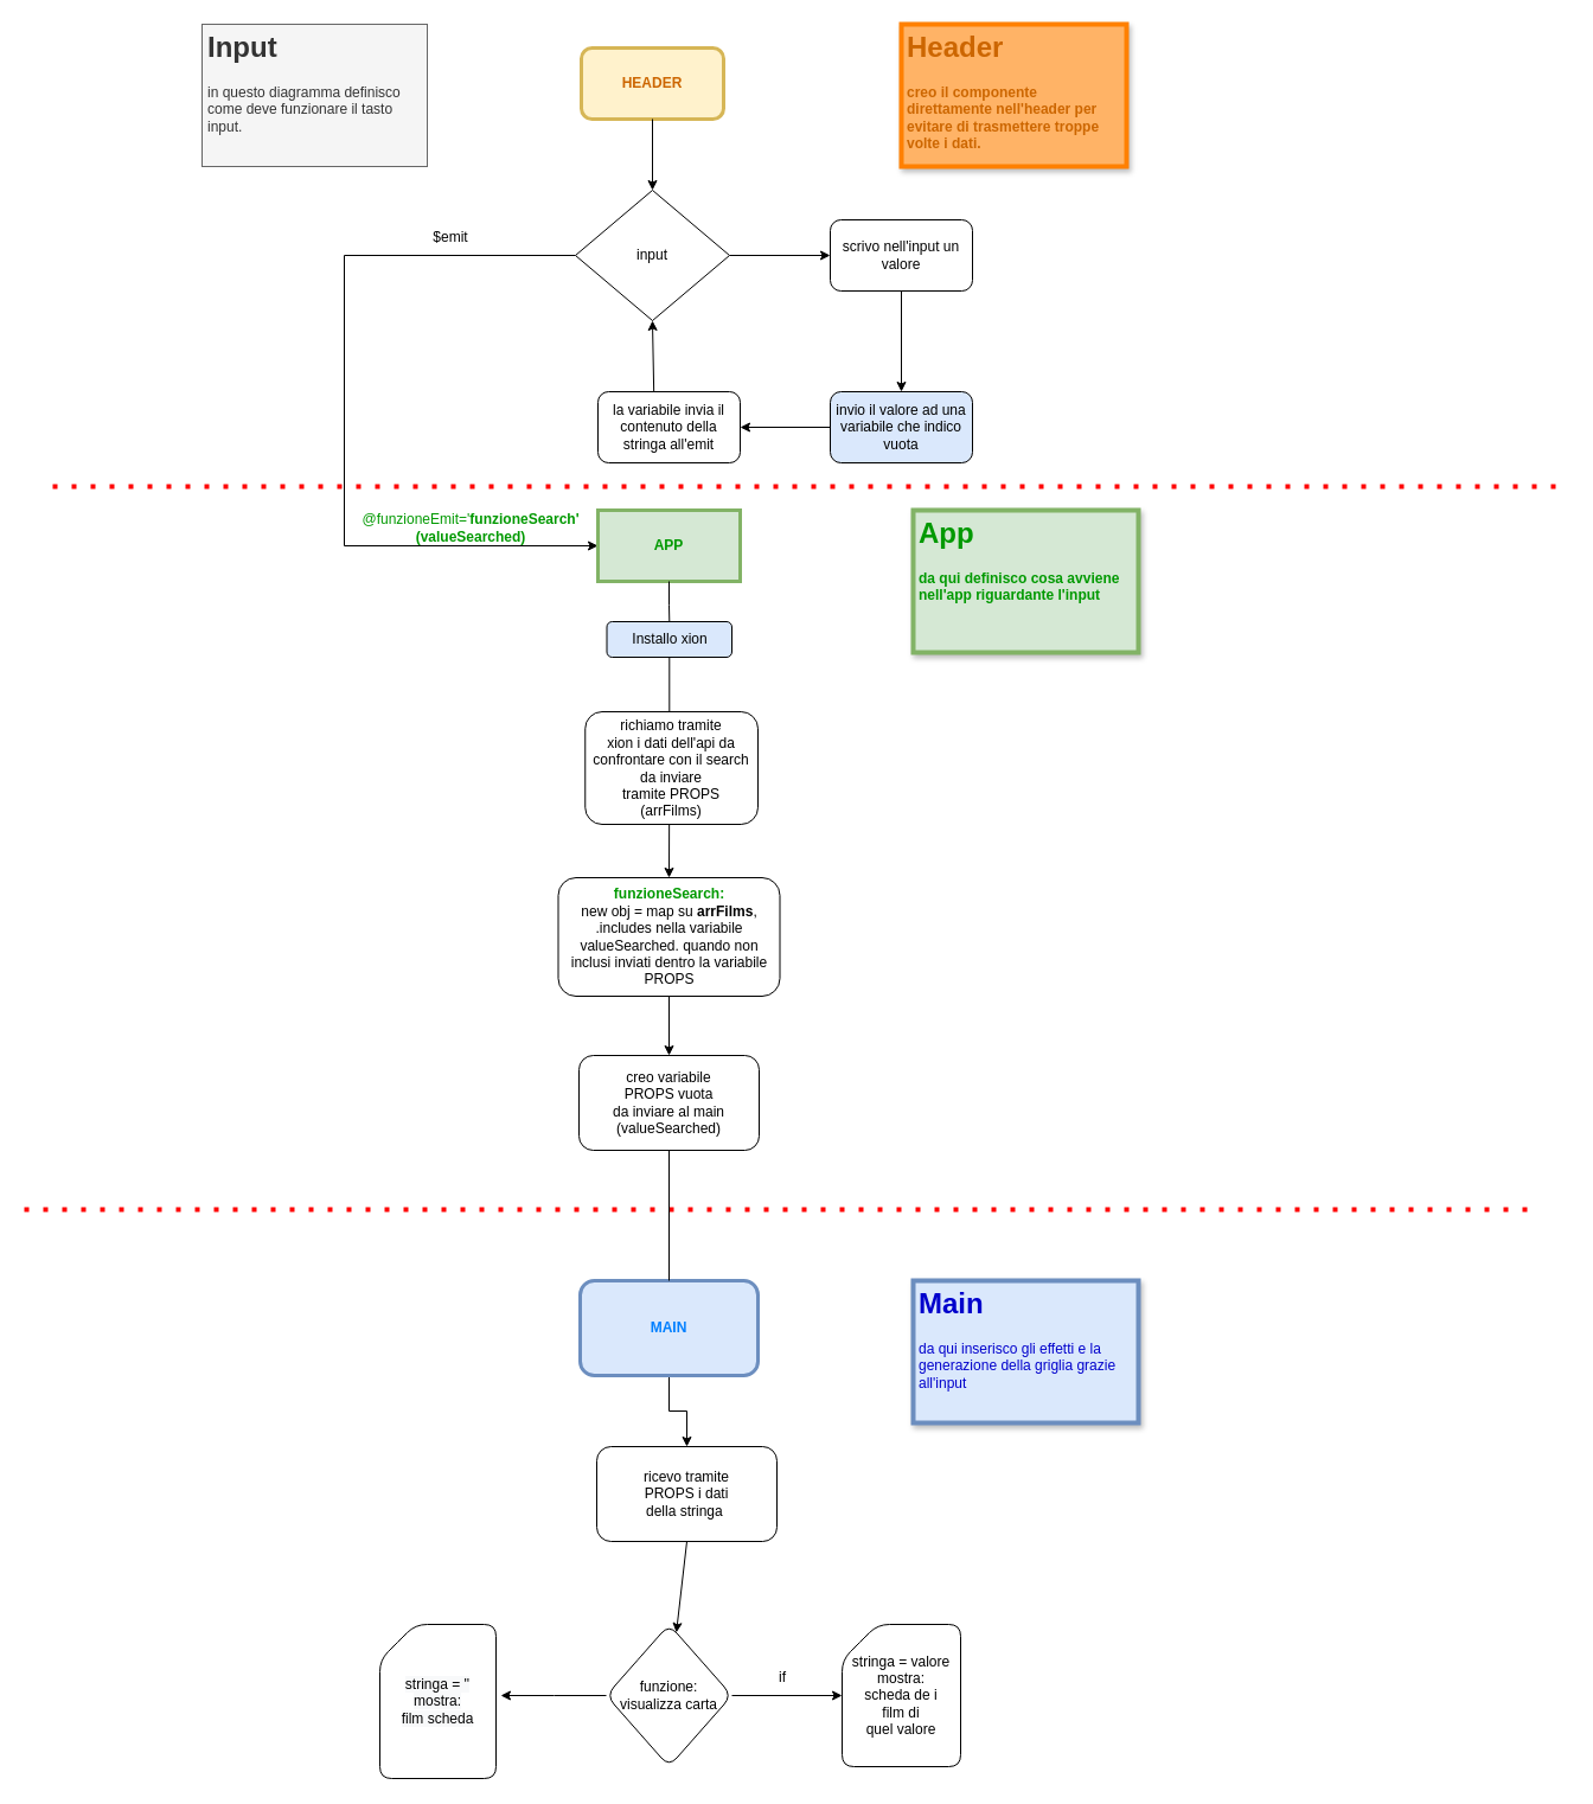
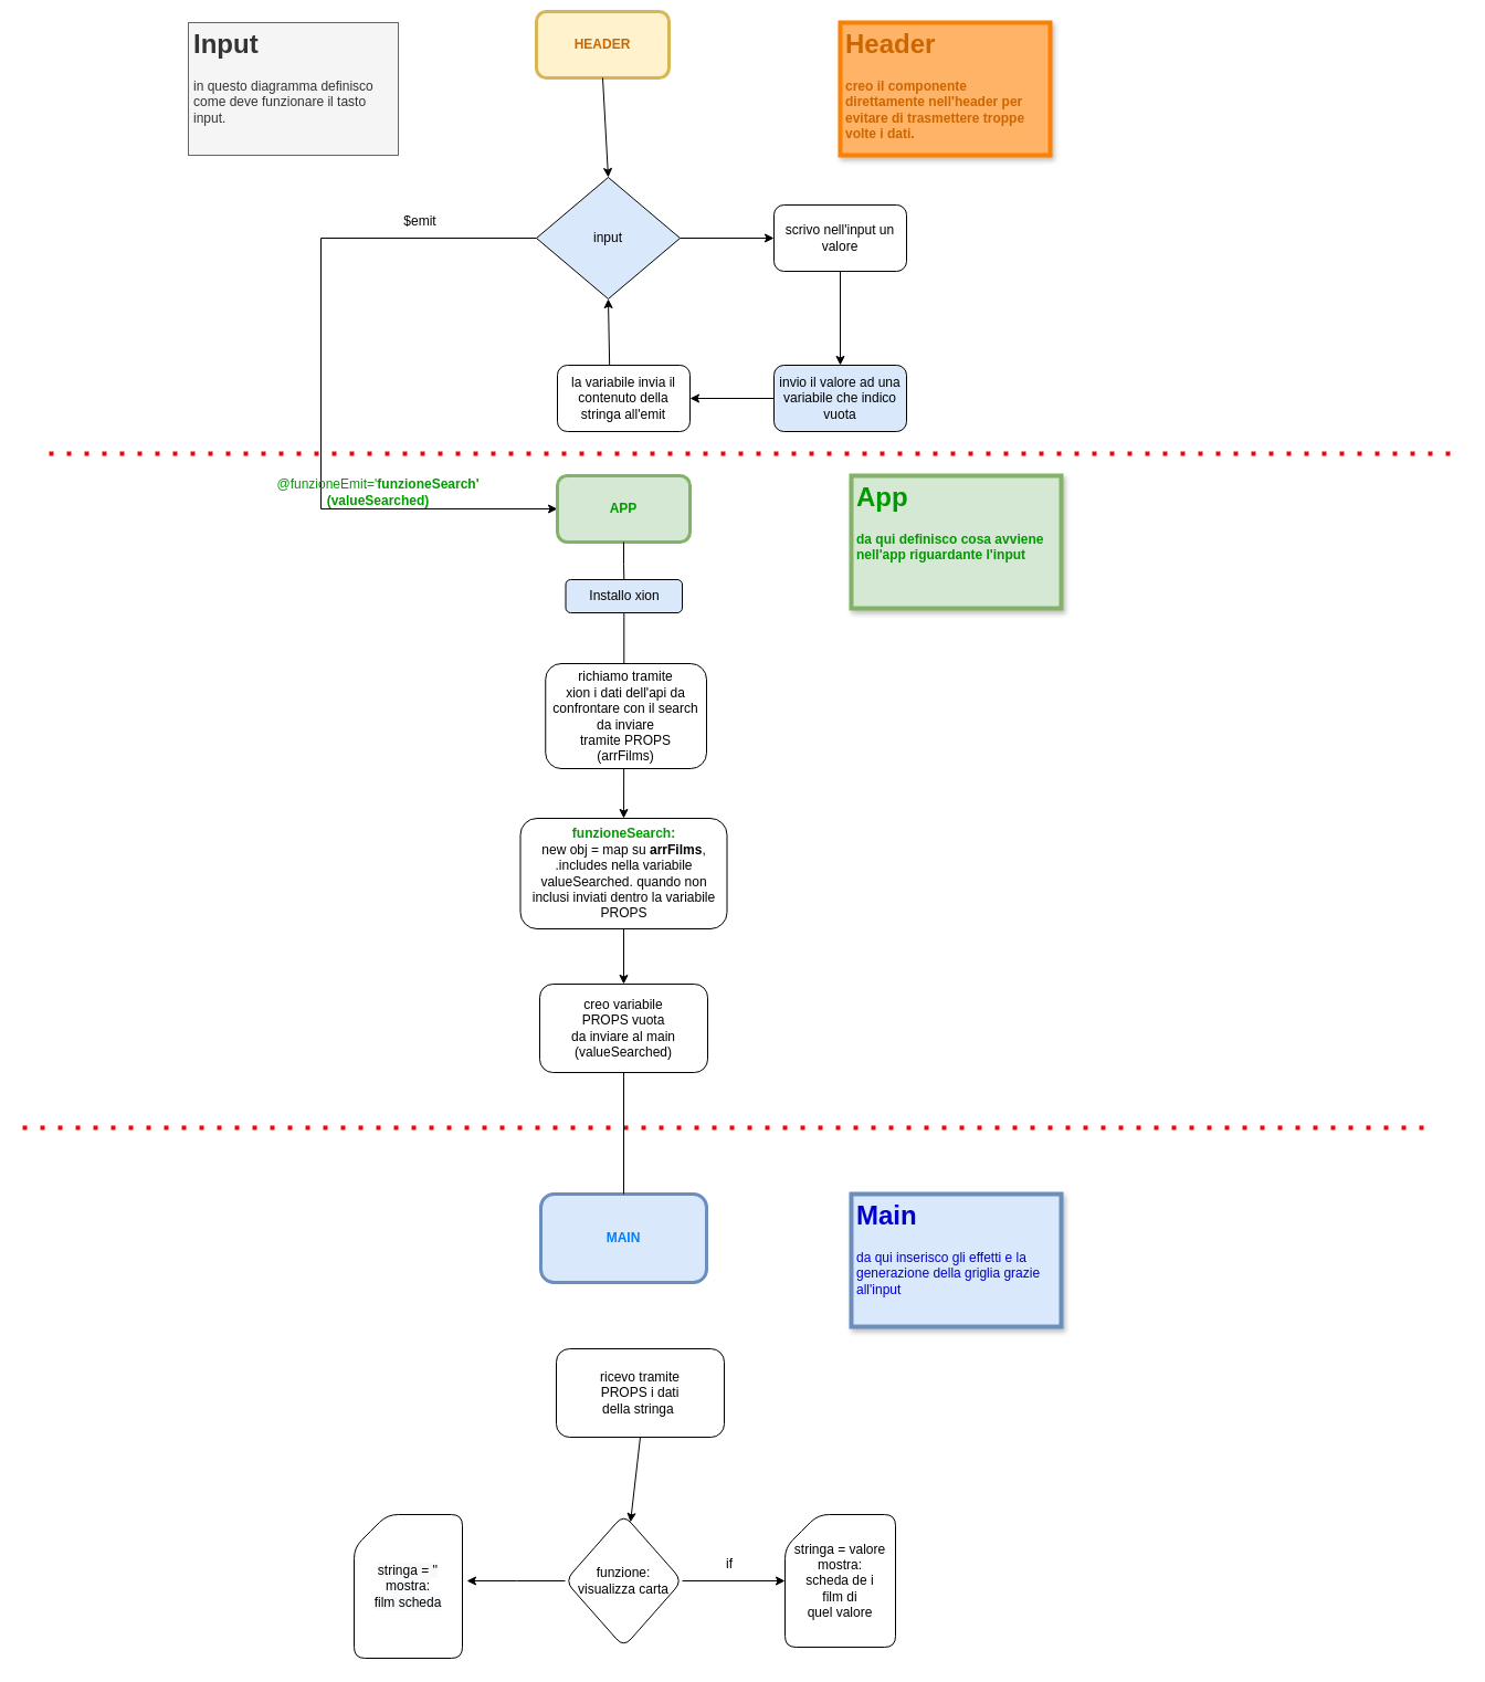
  <mxCell id="0" />
  <mxCell id="1" parent="0" />
- <mxCell id="2" value="HEADER" style="rounded=1;whiteSpace=wrap;html=1;fillColor=#fff2cc;strokeColor=#d6b656;strokeWidth=3;fontColor=#CC6600;fontStyle=1" vertex="1" parent="1"><mxGeometry x="490" y="40" width="120" height="60" as="geometry" /></mxCell>
+ <mxCell id="2" value="HEADER" style="rounded=1;whiteSpace=wrap;html=1;fillColor=#fff2cc;strokeColor=#d6b656;strokeWidth=3;fontColor=#CC6600;fontStyle=1" vertex="1" parent="1"><mxGeometry x="485" y="10" width="120" height="60" as="geometry" /></mxCell>
  <mxCell id="3" value="" style="endArrow=classic;html=1;rounded=0;exitX=0.5;exitY=1;exitDx=0;exitDy=0;" edge="1" parent="1" source="2"><mxGeometry width="50" height="50" relative="1" as="geometry"><mxPoint x="540" y="330" as="sourcePoint" /><mxPoint x="550" y="160" as="targetPoint" /></mxGeometry></mxCell>
  <mxCell id="4" value="" style="edgeStyle=orthogonalEdgeStyle;rounded=0;orthogonalLoop=1;jettySize=auto;html=1;fontFamily=Helvetica;fontSize=12;fontColor=default;exitX=1;exitY=0.5;exitDx=0;exitDy=0;" edge="1" parent="1" source="6" target="9"><mxGeometry relative="1" as="geometry" /></mxCell>
  <mxCell id="5" value="" style="edgeStyle=orthogonalEdgeStyle;rounded=0;orthogonalLoop=1;jettySize=auto;html=1;fontFamily=Helvetica;fontSize=12;fontColor=default;" edge="1" parent="1" source="6" target="15"><mxGeometry relative="1" as="geometry"><Array as="points"><mxPoint x="290" y="215" /><mxPoint x="290" y="460" /></Array></mxGeometry></mxCell>
- <mxCell id="6" value="input" style="rhombus;whiteSpace=wrap;html=1;" vertex="1" parent="1"><mxGeometry x="485" y="160" width="130" height="110" as="geometry" /></mxCell>
+ <mxCell id="6" value="input" style="rhombus;whiteSpace=wrap;html=1;fillColor=#dae8fc;" vertex="1" parent="1"><mxGeometry x="485" y="160" width="130" height="110" as="geometry" /></mxCell>
  <mxCell id="7" value="&lt;h1&gt;Input&lt;/h1&gt;&lt;div&gt;in questo diagramma definisco come deve funzionare il tasto input.&lt;/div&gt;" style="text;html=1;strokeColor=#666666;fillColor=#f5f5f5;spacing=5;spacingTop=-20;whiteSpace=wrap;overflow=hidden;rounded=0;fontColor=#333333;" vertex="1" parent="1"><mxGeometry x="170" y="20" width="190" height="120" as="geometry" /></mxCell>
  <mxCell id="8" value="" style="edgeStyle=orthogonalEdgeStyle;rounded=0;orthogonalLoop=1;jettySize=auto;html=1;fontFamily=Helvetica;fontSize=12;fontColor=default;" edge="1" parent="1" source="9" target="11"><mxGeometry relative="1" as="geometry" /></mxCell>
  <mxCell id="9" value="scrivo nell'input un valore" style="rounded=1;whiteSpace=wrap;html=1;" vertex="1" parent="1"><mxGeometry x="700" y="185" width="120" height="60" as="geometry" /></mxCell>
  <mxCell id="10" value="" style="edgeStyle=orthogonalEdgeStyle;rounded=0;orthogonalLoop=1;jettySize=auto;html=1;fontFamily=Helvetica;fontSize=12;fontColor=default;" edge="1" parent="1" source="11" target="12"><mxGeometry relative="1" as="geometry" /></mxCell>
  <mxCell id="11" value="invio il valore ad una variabile che indico vuota" style="rounded=1;whiteSpace=wrap;html=1;fillColor=#dae8fc;" vertex="1" parent="1"><mxGeometry x="700" y="330" width="120" height="60" as="geometry" /></mxCell>
  <mxCell id="12" value="la variabile invia il contenuto della stringa all'emit" style="rounded=1;whiteSpace=wrap;html=1;" vertex="1" parent="1"><mxGeometry x="504" y="330" width="120" height="60" as="geometry" /></mxCell>
  <mxCell id="13" value="" style="endArrow=classic;html=1;rounded=0;fontFamily=Helvetica;fontSize=12;fontColor=default;entryX=0.5;entryY=1;entryDx=0;entryDy=0;exitX=0.393;exitY=-0.003;exitDx=0;exitDy=0;exitPerimeter=0;" edge="1" parent="1" source="12" target="6"><mxGeometry width="50" height="50" relative="1" as="geometry"><mxPoint x="560" y="330" as="sourcePoint" /><mxPoint x="590" y="330" as="targetPoint" /></mxGeometry></mxCell>
  <mxCell id="14" value="" style="edgeStyle=orthogonalEdgeStyle;rounded=0;orthogonalLoop=1;jettySize=auto;html=1;fontFamily=Helvetica;fontSize=12;fontColor=#009900;startArrow=none;" edge="1" parent="1" source="34" target="23"><mxGeometry relative="1" as="geometry" /></mxCell>
- <mxCell id="15" value="APP" style="whiteSpace=wrap;html=1;fillColor=#d5e8d4;strokeColor=#82b366;strokeWidth=3;glass=0;sketch=0;shadow=0;fontColor=#009900;fontStyle=1;rounded=0;" vertex="1" parent="1"><mxGeometry x="504" y="430" width="120" height="60" as="geometry" /></mxCell>
+ <mxCell id="15" value="APP" style="whiteSpace=wrap;html=1;fillColor=#d5e8d4;strokeColor=#82b366;strokeWidth=3;glass=0;rounded=1;sketch=0;shadow=0;fontColor=#009900;fontStyle=1" vertex="1" parent="1"><mxGeometry x="504" y="430" width="120" height="60" as="geometry" /></mxCell>
  <mxCell id="16" value="&lt;h1&gt;&lt;font&gt;Header&lt;/font&gt;&lt;/h1&gt;&lt;p&gt;&lt;b&gt;&lt;font&gt;creo il componente direttamente nell'header per evitare di trasmettere troppe volte i dati.&lt;/font&gt;&lt;/b&gt;&lt;/p&gt;" style="text;html=1;spacing=5;spacingTop=-20;whiteSpace=wrap;overflow=hidden;rounded=0;shadow=1;glass=0;sketch=0;fontFamily=Helvetica;fontSize=12;strokeWidth=4;fillColor=#FFB366;fontColor=#CC6600;strokeColor=#FF8000;" vertex="1" parent="1"><mxGeometry x="760" y="20" width="190" height="120" as="geometry" /></mxCell>
  <mxCell id="17" value="$emit" style="text;html=1;strokeColor=none;fillColor=none;align=center;verticalAlign=middle;whiteSpace=wrap;rounded=0;shadow=1;glass=0;sketch=0;fontFamily=Helvetica;fontSize=12;fontColor=default;" vertex="1" parent="1"><mxGeometry x="350" y="185" width="60" height="30" as="geometry" /></mxCell>
  <mxCell id="18" value="&lt;h1&gt;&lt;font color=&quot;#009900&quot;&gt;App&lt;/font&gt;&lt;/h1&gt;&lt;div&gt;&lt;b&gt;&lt;font color=&quot;#009900&quot;&gt;da qui definisco cosa avviene nell'app riguardante l'input&lt;/font&gt;&lt;/b&gt;&lt;/div&gt;" style="text;html=1;strokeColor=#82b366;fillColor=#d5e8d4;spacing=5;spacingTop=-20;whiteSpace=wrap;overflow=hidden;rounded=0;shadow=1;glass=0;sketch=0;fontFamily=Helvetica;fontSize=12;strokeWidth=4;" vertex="1" parent="1"><mxGeometry x="770" y="430" width="190" height="120" as="geometry" /></mxCell>
- <mxCell id="19" value="@funzioneEmit='&lt;b&gt;funzioneSearch' (valueSearched)&lt;/b&gt;" style="text;html=1;strokeColor=none;fillColor=none;align=center;verticalAlign=middle;whiteSpace=wrap;rounded=0;shadow=0;glass=0;sketch=0;fontFamily=Helvetica;fontSize=12;fontColor=#009900;" vertex="1" parent="1"><mxGeometry x="302" y="430" width="190" height="30" as="geometry" /></mxCell>
- <mxCell id="20" value="" style="edgeStyle=orthogonalEdgeStyle;rounded=0;orthogonalLoop=1;jettySize=auto;html=1;fontFamily=Helvetica;fontSize=12;fontColor=#0000CC;strokeColor=#000000;strokeWidth=1;startArrow=none;" edge="1" parent="1" source="32" target="27"><mxGeometry relative="1" as="geometry" /></mxCell>
+ <mxCell id="19" value="@funzioneEmit='&lt;b&gt;funzioneSearch' (valueSearched)&lt;/b&gt;" style="text;html=1;strokeColor=none;fillColor=none;align=center;verticalAlign=middle;whiteSpace=wrap;rounded=0;shadow=0;glass=0;sketch=0;fontFamily=Helvetica;fontSize=12;fontColor=#009900;" vertex="1" parent="1"><mxGeometry x="247" y="430" width="190" height="30" as="geometry" /></mxCell>
  <mxCell id="21" value="creo variabile &lt;br&gt;PROPS vuota &lt;br&gt;da inviare al main (valueSearched)" style="whiteSpace=wrap;html=1;fillColor=#FFFFFF;strokeColor=#000000;fontColor=#000000;strokeWidth=1;glass=0;rounded=1;sketch=0;shadow=0;" vertex="1" parent="1"><mxGeometry x="488" y="890" width="152" height="80" as="geometry" /></mxCell>
  <mxCell id="22" value="" style="edgeStyle=orthogonalEdgeStyle;rounded=0;orthogonalLoop=1;jettySize=auto;html=1;fontFamily=Helvetica;fontSize=12;fontColor=#009900;" edge="1" parent="1" source="23" target="21"><mxGeometry relative="1" as="geometry" /></mxCell>
  <mxCell id="23" value="&lt;font color=&quot;#009900&quot;&gt;&lt;b&gt;funzioneSearch:&lt;br&gt;&lt;/b&gt;&lt;/font&gt;new obj = map su &lt;b&gt;arrFilms&lt;/b&gt;, .includes nella variabile valueSearched. quando non inclusi inviati dentro la variabile PROPS" style="whiteSpace=wrap;html=1;fillColor=#FFFFFF;strokeColor=#000000;fontColor=#000000;strokeWidth=1;glass=0;rounded=1;sketch=0;shadow=0;" vertex="1" parent="1"><mxGeometry x="470.5" y="740" width="187" height="100" as="geometry" /></mxCell>
  <mxCell id="24" value="" style="endArrow=none;dashed=1;html=1;dashPattern=1 3;strokeWidth=4;rounded=0;fontFamily=Helvetica;fontSize=12;fontColor=#009900;strokeColor=#FF0000;" edge="1" parent="1"><mxGeometry width="50" height="50" relative="1" as="geometry"><mxPoint x="44" y="410" as="sourcePoint" /><mxPoint x="1321.6" y="410" as="targetPoint" /></mxGeometry></mxCell>
  <mxCell id="25" value="" style="endArrow=none;dashed=1;html=1;dashPattern=1 3;strokeWidth=4;rounded=0;fontFamily=Helvetica;fontSize=12;fontColor=#009900;strokeColor=#FF0000;" edge="1" parent="1"><mxGeometry width="50" height="50" relative="1" as="geometry"><mxPoint x="20" y="1020" as="sourcePoint" /><mxPoint x="1290" y="1020" as="targetPoint" /></mxGeometry></mxCell>
  <mxCell id="26" value="&lt;h1&gt;&lt;font color=&quot;#0000cc&quot;&gt;Main&lt;/font&gt;&lt;/h1&gt;&lt;div&gt;&lt;font color=&quot;#0000cc&quot;&gt;da qui inserisco gli effetti e la generazione della griglia grazie all'input&lt;/font&gt;&lt;/div&gt;" style="text;html=1;strokeColor=#6c8ebf;fillColor=#dae8fc;spacing=5;spacingTop=-20;whiteSpace=wrap;overflow=hidden;rounded=0;shadow=1;glass=0;sketch=0;fontFamily=Helvetica;fontSize=12;strokeWidth=4;" vertex="1" parent="1"><mxGeometry x="770" y="1080" width="190" height="120" as="geometry" /></mxCell>
  <mxCell id="27" value="ricevo tramite &lt;br&gt;PROPS i dati &lt;br&gt;della stringa&amp;nbsp;" style="whiteSpace=wrap;html=1;fillColor=#FFFFFF;strokeColor=#000000;fontColor=#000000;strokeWidth=1;glass=0;rounded=1;sketch=0;shadow=0;" vertex="1" parent="1"><mxGeometry x="503" y="1220" width="152" height="80" as="geometry" /></mxCell>
  <mxCell id="28" value="" style="endArrow=classic;html=1;rounded=0;fontFamily=Helvetica;fontSize=12;fontColor=#0000CC;strokeColor=#000000;strokeWidth=1;exitX=0.5;exitY=1;exitDx=0;exitDy=0;" edge="1" parent="1" source="27" target="31"><mxGeometry width="50" height="50" relative="1" as="geometry"><mxPoint x="610" y="1230" as="sourcePoint" /><mxPoint x="564" y="1240" as="targetPoint" /></mxGeometry></mxCell>
  <mxCell id="29" value="" style="edgeStyle=orthogonalEdgeStyle;rounded=0;orthogonalLoop=1;jettySize=auto;html=1;fontFamily=Helvetica;fontSize=12;fontColor=#0000CC;strokeColor=#000000;strokeWidth=1;" edge="1" parent="1" source="31"><mxGeometry relative="1" as="geometry"><mxPoint x="422" y="1430" as="targetPoint" /></mxGeometry></mxCell>
  <mxCell id="30" value="" style="edgeStyle=orthogonalEdgeStyle;rounded=0;orthogonalLoop=1;jettySize=auto;html=1;fontFamily=Helvetica;fontSize=12;fontColor=#0000CC;strokeColor=#000000;strokeWidth=1;" edge="1" parent="1" source="31"><mxGeometry relative="1" as="geometry"><mxPoint x="710" y="1430" as="targetPoint" /></mxGeometry></mxCell>
  <mxCell id="31" value="&lt;font color=&quot;#000000&quot;&gt;funzione:&lt;br&gt;visualizza carta&lt;/font&gt;" style="rhombus;whiteSpace=wrap;html=1;rounded=1;shadow=0;glass=0;sketch=0;fontFamily=Helvetica;fontSize=12;fontColor=#0000CC;strokeColor=#000000;strokeWidth=1;fillColor=#FFFFFF;" vertex="1" parent="1"><mxGeometry x="511" y="1370" width="106" height="120" as="geometry" /></mxCell>
  <mxCell id="32" value="&lt;b&gt;&lt;font color=&quot;#007fff&quot;&gt;MAIN&lt;/font&gt;&lt;/b&gt;" style="rounded=1;whiteSpace=wrap;html=1;shadow=0;glass=0;sketch=0;fontFamily=Helvetica;fontSize=12;strokeColor=#6c8ebf;strokeWidth=3;fillColor=#dae8fc;" vertex="1" parent="1"><mxGeometry x="489" y="1080" width="150" height="80" as="geometry" /></mxCell>
  <mxCell id="33" value="" style="edgeStyle=orthogonalEdgeStyle;rounded=0;orthogonalLoop=1;jettySize=auto;html=1;fontFamily=Helvetica;fontSize=12;fontColor=#0000CC;strokeColor=#000000;strokeWidth=1;endArrow=none;" edge="1" parent="1" source="21" target="32"><mxGeometry relative="1" as="geometry"><mxPoint x="564" y="760" as="sourcePoint" /><mxPoint x="564" y="970" as="targetPoint" /></mxGeometry></mxCell>
  <mxCell id="34" value="&lt;font color=&quot;#000000&quot;&gt;Installo xion&lt;/font&gt;" style="rounded=1;whiteSpace=wrap;html=1;shadow=0;glass=0;sketch=0;fontFamily=Helvetica;fontSize=12;fontColor=#007FFF;strokeColor=#000000;strokeWidth=1;fillColor=#dae8fc;" vertex="1" parent="1"><mxGeometry x="511.5" y="524" width="105.5" height="30" as="geometry" /></mxCell>
  <mxCell id="35" value="" style="edgeStyle=orthogonalEdgeStyle;rounded=0;orthogonalLoop=1;jettySize=auto;html=1;fontFamily=Helvetica;fontSize=12;fontColor=#009900;endArrow=none;" edge="1" parent="1" source="15" target="34"><mxGeometry relative="1" as="geometry"><mxPoint x="564" y="490" as="sourcePoint" /><mxPoint x="564" y="740" as="targetPoint" /></mxGeometry></mxCell>
  <mxCell id="36" value="richiamo tramite &lt;br&gt;xion i dati dell'api da confrontare con il search da inviare&lt;br&gt;tramite PROPS&lt;br&gt;(arrFilms)" style="rounded=1;whiteSpace=wrap;html=1;shadow=0;glass=0;sketch=0;fontFamily=Helvetica;fontSize=12;fontColor=#000000;strokeColor=#000000;strokeWidth=1;fillColor=#FFFFFF;" vertex="1" parent="1"><mxGeometry x="493.25" y="600" width="145.75" height="95" as="geometry" /></mxCell>
  <mxCell id="37" value="&lt;span&gt;stringa = valore&lt;/span&gt;&lt;br&gt;&lt;span&gt;mostra:&lt;br&gt;scheda de i &lt;br&gt;film di &lt;br&gt;quel valore&lt;/span&gt;" style="shape=card;whiteSpace=wrap;html=1;rounded=1;shadow=0;glass=0;sketch=0;fontFamily=Helvetica;fontSize=12;fontColor=#000000;strokeColor=#000000;strokeWidth=1;fillColor=#FFFFFF;" vertex="1" parent="1"><mxGeometry x="710" y="1370" width="100" height="120" as="geometry" /></mxCell>
  <mxCell id="38" value="&lt;span style=&quot;color: rgb(0 , 0 , 0) ; font-family: &amp;#34;helvetica&amp;#34; ; font-size: 12px ; font-style: normal ; font-weight: 400 ; letter-spacing: normal ; text-align: center ; text-indent: 0px ; text-transform: none ; word-spacing: 0px ; background-color: rgb(248 , 249 , 250) ; display: inline ; float: none&quot;&gt;stringa = ''&lt;/span&gt;&lt;br style=&quot;color: rgb(0 , 0 , 0) ; font-family: &amp;#34;helvetica&amp;#34; ; font-size: 12px ; font-style: normal ; font-weight: 400 ; letter-spacing: normal ; text-align: center ; text-indent: 0px ; text-transform: none ; word-spacing: 0px ; background-color: rgb(248 , 249 , 250)&quot;&gt;&lt;span style=&quot;color: rgb(0 , 0 , 0) ; font-family: &amp;#34;helvetica&amp;#34; ; font-size: 12px ; font-style: normal ; font-weight: 400 ; letter-spacing: normal ; text-align: center ; text-indent: 0px ; text-transform: none ; word-spacing: 0px ; background-color: rgb(248 , 249 , 250) ; display: inline ; float: none&quot;&gt;mostra: &lt;br&gt;film scheda&lt;/span&gt;" style="shape=card;whiteSpace=wrap;html=1;rounded=1;shadow=0;glass=0;sketch=0;fontFamily=Helvetica;fontSize=12;fontColor=#000000;strokeColor=#000000;strokeWidth=1;fillColor=#FFFFFF;" vertex="1" parent="1"><mxGeometry x="320" y="1370" width="98" height="130" as="geometry" /></mxCell>
  <mxCell id="39" value="if" style="text;html=1;strokeColor=none;fillColor=none;align=center;verticalAlign=middle;whiteSpace=wrap;rounded=0;shadow=0;glass=0;sketch=0;fontFamily=Helvetica;fontSize=12;fontColor=#000000;" vertex="1" parent="1"><mxGeometry x="630" y="1400" width="60" height="30" as="geometry" /></mxCell>
